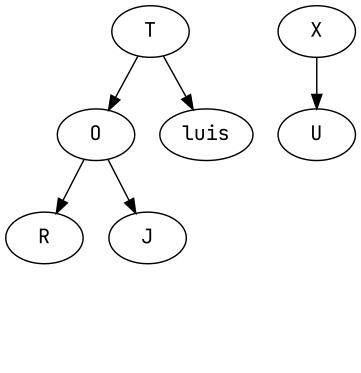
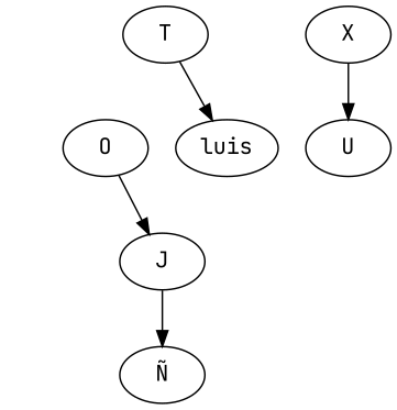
  digraph {
    fontname="JetBrains Mono"
    node [fontname="JetBrains Mono"]
    edge [fontname="JetBrains Mono"]
    n1 [label=T]
    n2 [label=O]
    luis
-   n4 [label=R]
    n5 [label=J]
+   n6 [label="Ñ"]
    n7 [label=X]
    n8 [label=U]
-   n1 -> n2
    n1 -> luis
-   n2 -> n4
    n2 -> n5
+   n5 -> n6
    n7 -> n8
  }
